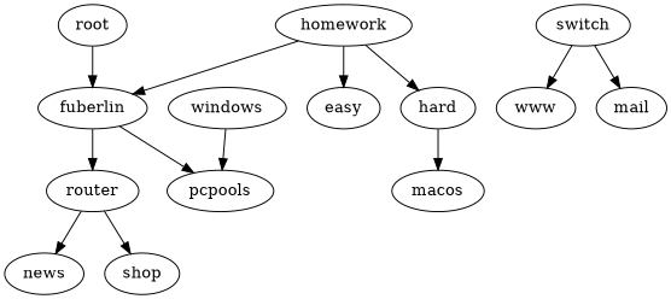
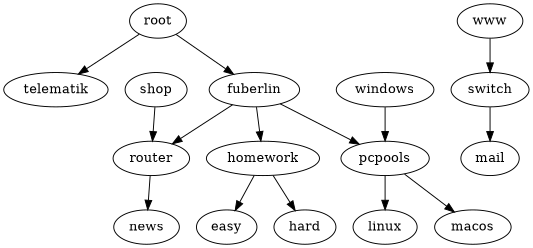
  digraph {
    root
+   telematik
    fuberlin
    router
    homework
    pcpools
    switch
    www
    mail
    news
    shop
    easy
    hard
+   linux
    macos
    windows
+   root -> telematik
    root -> fuberlin
    fuberlin -> router
-   homework -> fuberlin
+   fuberlin -> homework
    fuberlin -> pcpools
    router -> news
-   router -> shop
+   shop -> router
    homework -> easy
    homework -> hard
-   hard -> macos
-   switch -> www
+   pcpools -> linux
+   pcpools -> macos
+   www -> switch
    switch -> mail
    windows -> pcpools
  }
